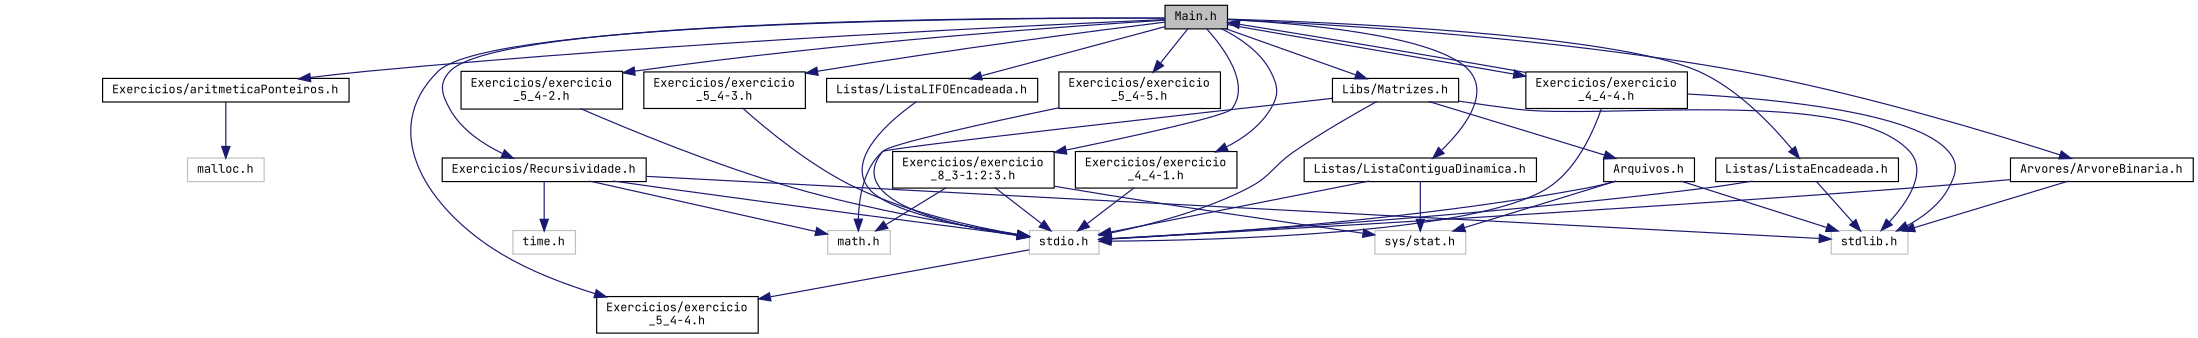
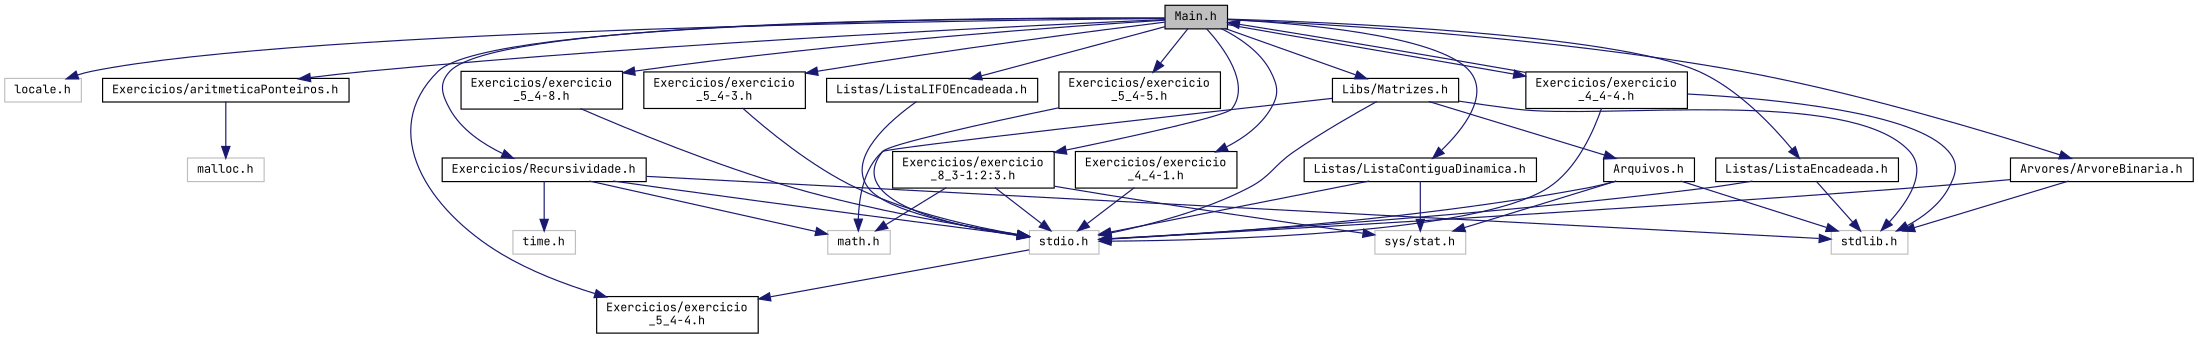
  digraph {
    fontname="JetBrains Mono"
    node [color=black fillcolor=white fontname="JetBrains Mono" fontsize=10 shape=record style=filled]
    edge [color=midnightblue fontname="JetBrains Mono" fontsize=10 labelfontname=Helvetica labelfontsize=10 style=solid]
    n1 [fillcolor=grey75 fontcolor=black height=0.2 label="Main.h" width=0.4]
+   n2 [color=grey75 height=0.2 label="locale.h" width=0.4]
    n3 [height=0.2 label="Exercicios/aritmeticaPonteiros.h" width=0.4]
    n4 [height=0.2 label="Exercicios/Recursividade.h" width=0.4]
    n5 [height=0.2 label="Exercicios/exercicio\l_4_4-1.h" width=0.4]
    n6 [height=0.2 label="Exercicios/exercicio\l_4_4-4.h" width=0.4]
-   n7 [height=0.2 label="Exercicios/exercicio\l_5_4-2.h" width=0.4]
+   n7 [height=0.2 label="Exercicios/exercicio\l_5_4-8.h" width=0.4]
    n8 [height=0.2 label="Exercicios/exercicio\l_5_4-3.h" width=0.4]
    n9 [height=0.2 label="Exercicios/exercicio\l_5_4-4.h" width=0.4]
    n10 [height=0.2 label="Exercicios/exercicio\l_5_4-5.h" width=0.4]
    n11 [height=0.2 label="Exercicios/exercicio\l_8_3-1:2:3.h" width=0.4]
    n12 [height=0.2 label="Libs/Matrizes.h" width=0.4]
    n13 [height=0.2 label="Listas/ListaEncadeada.h" width=0.4]
    n14 [height=0.2 label="Listas/ListaContiguaDinamica.h" width=0.4]
    n15 [height=0.2 label="Listas/ListaLIFOEncadeada.h" width=0.4]
    n16 [height=0.2 label="Arvores/ArvoreBinaria.h" width=0.4]
    n17 [color=grey75 height=0.2 label="malloc.h" width=0.4]
    n18 [color=grey75 height=0.2 label="stdio.h" width=0.4]
    n19 [color=grey75 height=0.2 label="stdlib.h" width=0.4]
    n20 [color=grey75 height=0.2 label="time.h" width=0.4]
    n21 [color=grey75 height=0.2 label="math.h" width=0.4]
    n22 [color=grey75 height=0.2 label="sys/stat.h" width=0.4]
    n23 [height=0.2 label="Arquivos.h" width=0.4]
+   n1 -> n2
    n1 -> n3
    n1 -> n4
    n1 -> n5
    n1 -> n6
    n1 -> n7
    n1 -> n8
    n1 -> n9
    n1 -> n10
    n1 -> n11
    n1 -> n12
    n1 -> n13
    n1 -> n14
    n1 -> n15
    n1 -> n16
    n3 -> n17
    n4 -> n18
    n4 -> n19
    n4 -> n20
    n4 -> n21
    n5 -> n18
    n6 -> n1
    n6 -> n18
    n6 -> n19
    n7 -> n18
    n8 -> n18
    n10 -> n18
    n11 -> n18
    n11 -> n21
    n11 -> n22
    n12 -> n18
    n12 -> n19
    n12 -> n21
    n12 -> n23
    n13 -> n18
    n13 -> n19
    n14 -> n18
    n14 -> n22
    n15 -> n18
    n16 -> n18
    n16 -> n19
    n18 -> n9
    n23 -> n18
    n23 -> n19
    n23 -> n22
  }
